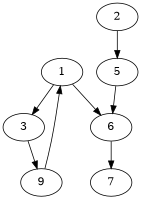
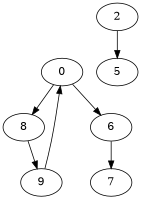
  digraph {
-   1
-   3
+   1 [label=0]
+   3 [label=8]
    6
    2
    5
    n6 [label=9]
    7
    1 -> 3
    1 -> 6
    3 -> n6
    6 -> 7
    2 -> 5
-   5 -> 6
    n6 -> 1
  }
